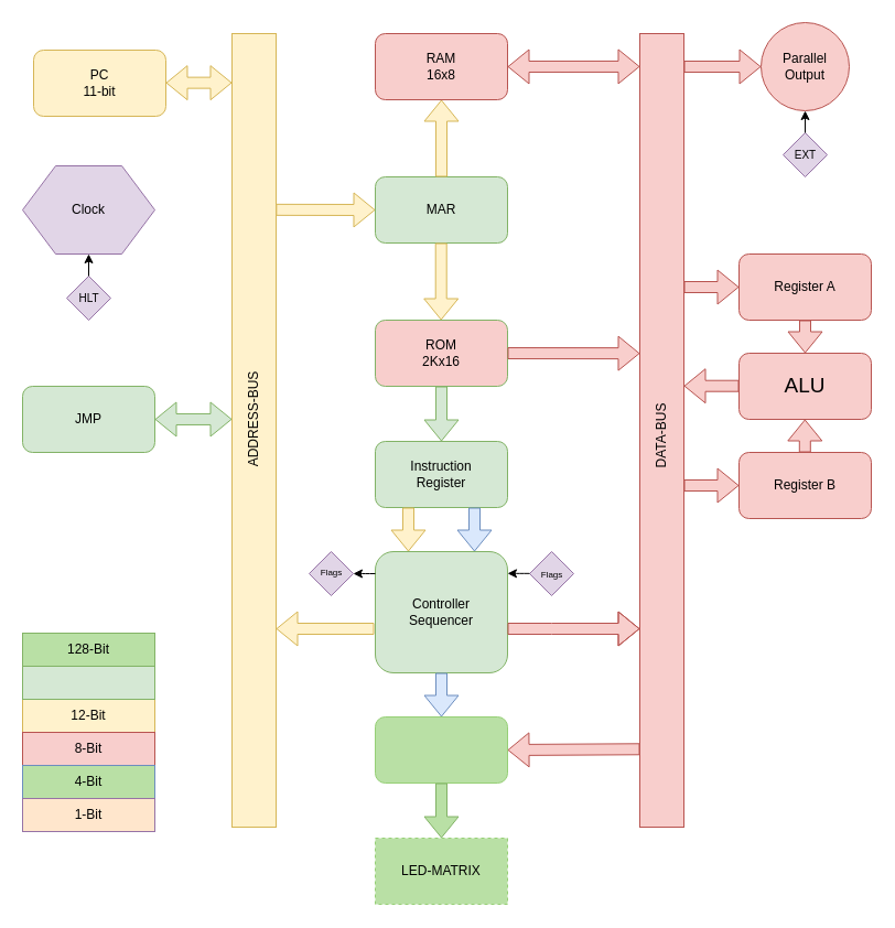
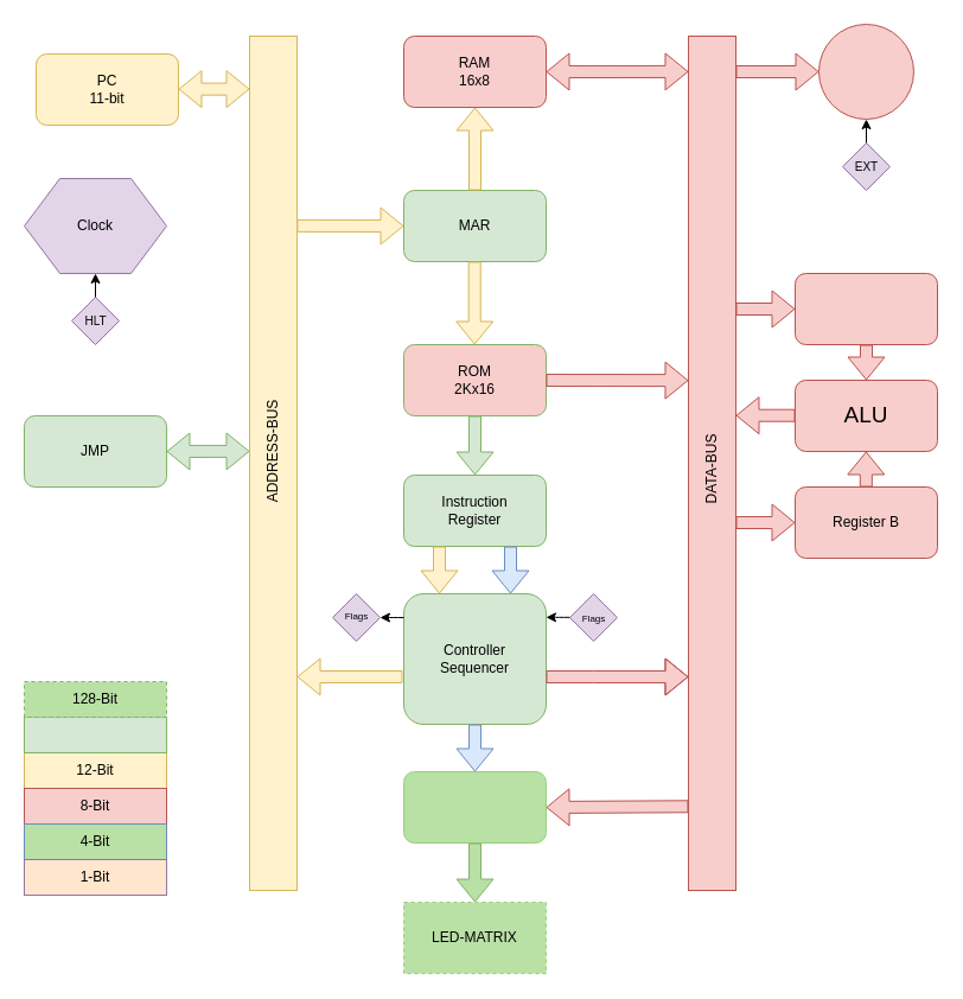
  <mxCell id="0" />
  <mxCell id="1" parent="0" />
  <mxCell id="2" value="" style="rounded=1;whiteSpace=wrap;html=1;fillColor=#fff2cc;strokeColor=#d6b656;" parent="1" vertex="1"><mxGeometry x="30" y="45" width="120" height="60" as="geometry" /></mxCell>
  <mxCell id="3" value="PC&lt;br&gt;11-bit" style="text;html=1;strokeColor=none;fillColor=none;align=center;verticalAlign=middle;whiteSpace=wrap;rounded=0;" parent="1" vertex="1"><mxGeometry x="70" y="65" width="40" height="20" as="geometry" /></mxCell>
  <mxCell id="4" value="" style="rounded=0;whiteSpace=wrap;html=1;fillColor=#fff2cc;strokeColor=#d6b656;" parent="1" vertex="1"><mxGeometry x="210" y="30" width="40" height="720" as="geometry" /></mxCell>
  <mxCell id="5" value="" style="rounded=0;whiteSpace=wrap;html=1;fillColor=#fff2cc;strokeColor=#d6b656;" parent="1" vertex="1"><mxGeometry x="20" y="634" width="120" height="30" as="geometry" /></mxCell>
  <mxCell id="6" value="12-Bit" style="text;html=1;strokeColor=none;fillColor=none;align=center;verticalAlign=middle;whiteSpace=wrap;rounded=0;" parent="1" vertex="1"><mxGeometry x="60" y="639" width="40" height="20" as="geometry" /></mxCell>
  <mxCell id="7" value="ADDRESS-BUS" style="text;html=1;strokeColor=none;fillColor=none;align=center;verticalAlign=middle;whiteSpace=wrap;rounded=0;rotation=-90;" parent="1" vertex="1"><mxGeometry x="175" y="370" width="110" height="20" as="geometry" /></mxCell>
  <mxCell id="8" value="" style="rounded=1;whiteSpace=wrap;html=1;fillColor=#f8cecc;strokeColor=#b85450;" parent="1" vertex="1"><mxGeometry x="670" y="230" width="120" height="60" as="geometry" /></mxCell>
- <mxCell id="9" value="Register A" style="text;html=1;strokeColor=none;fillColor=none;align=center;verticalAlign=middle;whiteSpace=wrap;rounded=0;" parent="1" vertex="1"><mxGeometry x="700" y="250" width="60" height="20" as="geometry" /></mxCell>
  <mxCell id="10" value="" style="rounded=0;whiteSpace=wrap;html=1;fillColor=#f8cecc;strokeColor=#b85450;" parent="1" vertex="1"><mxGeometry x="580" y="30" width="40" height="720" as="geometry" /></mxCell>
  <mxCell id="11" value="DATA-BUS" style="text;html=1;strokeColor=none;fillColor=none;align=center;verticalAlign=middle;whiteSpace=wrap;rounded=0;rotation=-90;" parent="1" vertex="1"><mxGeometry x="560" y="385" width="80" height="20" as="geometry" /></mxCell>
  <mxCell id="12" value="" style="shape=flexArrow;endArrow=classic;html=1;entryX=0;entryY=0.5;entryDx=0;entryDy=0;fillColor=#f8cecc;strokeColor=#b85450;" parent="1" target="8" edge="1"><mxGeometry width="50" height="50" relative="1" as="geometry"><mxPoint x="620" y="260" as="sourcePoint" /><mxPoint x="670" y="210" as="targetPoint" /></mxGeometry></mxCell>
  <mxCell id="13" value="" style="rounded=1;whiteSpace=wrap;html=1;fillColor=#f8cecc;strokeColor=#b85450;" parent="1" vertex="1"><mxGeometry x="670" y="410" width="120" height="60" as="geometry" /></mxCell>
  <mxCell id="14" value="Register B" style="text;html=1;strokeColor=none;fillColor=none;align=center;verticalAlign=middle;whiteSpace=wrap;rounded=0;" parent="1" vertex="1"><mxGeometry x="700" y="430" width="60" height="20" as="geometry" /></mxCell>
  <mxCell id="15" value="" style="shape=flexArrow;endArrow=classic;html=1;entryX=0;entryY=0.5;entryDx=0;entryDy=0;fillColor=#f8cecc;strokeColor=#b85450;" parent="1" target="13" edge="1"><mxGeometry width="50" height="50" relative="1" as="geometry"><mxPoint x="620" y="440" as="sourcePoint" /><mxPoint x="670" y="390" as="targetPoint" /></mxGeometry></mxCell>
  <mxCell id="16" value="&lt;font style=&quot;font-size: 19px&quot;&gt;ALU&lt;/font&gt;" style="rounded=1;whiteSpace=wrap;html=1;fillColor=#f8cecc;strokeColor=#b85450;" parent="1" vertex="1"><mxGeometry x="670" y="320" width="120" height="60" as="geometry" /></mxCell>
  <mxCell id="17" value="" style="shape=flexArrow;endArrow=classic;html=1;exitX=0.5;exitY=1;exitDx=0;exitDy=0;fillColor=#f8cecc;strokeColor=#b85450;" parent="1" source="8" edge="1"><mxGeometry width="50" height="50" relative="1" as="geometry"><mxPoint x="680" y="370" as="sourcePoint" /><mxPoint x="730" y="320" as="targetPoint" /></mxGeometry></mxCell>
  <mxCell id="18" value="" style="shape=flexArrow;endArrow=classic;html=1;exitX=0.5;exitY=1;exitDx=0;exitDy=0;fillColor=#f8cecc;strokeColor=#b85450;" parent="1" edge="1"><mxGeometry width="50" height="50" relative="1" as="geometry"><mxPoint x="729.8" y="410" as="sourcePoint" /><mxPoint x="729.8" y="380" as="targetPoint" /></mxGeometry></mxCell>
  <mxCell id="19" value="RAM&lt;br&gt;16x8" style="rounded=1;whiteSpace=wrap;html=1;fillColor=#f8cecc;strokeColor=#b85450;" parent="1" vertex="1"><mxGeometry x="340" y="30" width="120" height="60" as="geometry" /></mxCell>
  <mxCell id="20" value="" style="rounded=0;whiteSpace=wrap;html=1;fillColor=#f8cecc;strokeColor=#b85450;" parent="1" vertex="1"><mxGeometry x="20" y="664" width="120" height="30" as="geometry" /></mxCell>
  <mxCell id="21" value="8-Bit" style="text;html=1;strokeColor=none;fillColor=none;align=center;verticalAlign=middle;whiteSpace=wrap;rounded=0;" parent="1" vertex="1"><mxGeometry x="60" y="669" width="40" height="20" as="geometry" /></mxCell>
  <mxCell id="22" value="" style="shape=flexArrow;endArrow=classic;html=1;entryX=0;entryY=0.5;entryDx=0;entryDy=0;fillColor=#f8cecc;strokeColor=#b85450;" parent="1" edge="1"><mxGeometry width="50" height="50" relative="1" as="geometry"><mxPoint x="670" y="349.71" as="sourcePoint" /><mxPoint x="620" y="349.71" as="targetPoint" /></mxGeometry></mxCell>
  <mxCell id="23" value="" style="shape=flexArrow;endArrow=classic;startArrow=classic;html=1;exitX=0;exitY=0.068;exitDx=0;exitDy=0;exitPerimeter=0;fillColor=#f8cecc;strokeColor=#b85450;entryX=1;entryY=0.5;entryDx=0;entryDy=0;" parent="1" target="19" edge="1"><mxGeometry width="50" height="50" relative="1" as="geometry"><mxPoint x="580" y="59.92" as="sourcePoint" /><mxPoint x="520" y="60" as="targetPoint" /></mxGeometry></mxCell>
  <mxCell id="24" value="ROM&lt;br&gt;2Kx16" style="rounded=1;whiteSpace=wrap;html=1;fillColor=#f8cecc;strokeColor=#82b366;" parent="1" vertex="1"><mxGeometry x="340" y="290" width="120" height="60" as="geometry" /></mxCell>
  <mxCell id="25" value="" style="shape=flexArrow;endArrow=classic;html=1;fillColor=#d5e8d4;strokeColor=#82b366;exitX=0.5;exitY=1;exitDx=0;exitDy=0;" parent="1" source="24" edge="1"><mxGeometry width="50" height="50" relative="1" as="geometry"><mxPoint x="399.8" y="360" as="sourcePoint" /><mxPoint x="400" y="400" as="targetPoint" /></mxGeometry></mxCell>
  <mxCell id="26" value="Instruction&lt;br&gt;Register" style="rounded=1;whiteSpace=wrap;html=1;fillColor=#d5e8d4;strokeColor=#82b366;" parent="1" vertex="1"><mxGeometry x="340" y="400" width="120" height="60" as="geometry" /></mxCell>
  <mxCell id="27" value="Controller&lt;br&gt;Sequencer" style="rounded=1;whiteSpace=wrap;html=1;fillColor=#d5e8d4;strokeColor=#82b366;" parent="1" vertex="1"><mxGeometry x="340" y="500" width="120" height="110" as="geometry" /></mxCell>
  <mxCell id="28" value="" style="shape=flexArrow;endArrow=classic;html=1;exitX=0.25;exitY=1;exitDx=0;exitDy=0;entryX=0.25;entryY=0;entryDx=0;entryDy=0;fillColor=#fff2cc;strokeColor=#d6b656;" parent="1" source="26" target="27" edge="1"><mxGeometry width="50" height="50" relative="1" as="geometry"><mxPoint x="380" y="510" as="sourcePoint" /><mxPoint x="430" y="460" as="targetPoint" /></mxGeometry></mxCell>
  <mxCell id="29" value="" style="shape=flexArrow;endArrow=classic;html=1;exitX=0.25;exitY=1;exitDx=0;exitDy=0;entryX=0.25;entryY=0;entryDx=0;entryDy=0;fillColor=#dae8fc;strokeColor=#6c8ebf;" parent="1" edge="1"><mxGeometry width="50" height="50" relative="1" as="geometry"><mxPoint x="430" y="460" as="sourcePoint" /><mxPoint x="430" y="500" as="targetPoint" /></mxGeometry></mxCell>
  <mxCell id="30" value="4-Bit" style="rounded=0;whiteSpace=wrap;html=1;fillColor=#b9e0a5;strokeColor=#6c8ebf;" parent="1" vertex="1"><mxGeometry x="20" y="694" width="120" height="30" as="geometry" /></mxCell>
  <mxCell id="31" value="" style="rounded=0;whiteSpace=wrap;html=1;fillColor=#d5e8d4;strokeColor=#82b366;" parent="1" vertex="1"><mxGeometry x="20" y="604" width="120" height="30" as="geometry" /></mxCell>
  <mxCell id="32" value="1-Bit" style="rounded=0;whiteSpace=wrap;html=1;fillColor=#ffe6cc;strokeColor=#9673a6;" parent="1" vertex="1"><mxGeometry x="20" y="724" width="120" height="30" as="geometry" /></mxCell>
  <mxCell id="33" value="" style="shape=flexArrow;endArrow=classic;startArrow=classic;html=1;exitX=0;exitY=0.068;exitDx=0;exitDy=0;exitPerimeter=0;fillColor=#fff2cc;strokeColor=#d6b656;" parent="1" edge="1"><mxGeometry width="50" height="50" relative="1" as="geometry"><mxPoint x="210" y="74.6" as="sourcePoint" /><mxPoint x="150" y="74.68" as="targetPoint" /></mxGeometry></mxCell>
  <mxCell id="34" value="" style="rhombus;whiteSpace=wrap;html=1;fillColor=#e1d5e7;strokeColor=#9673a6;rotation=90;" parent="1" vertex="1"><mxGeometry x="280" y="500" width="40" height="40" as="geometry" /></mxCell>
  <mxCell id="35" value="" style="endArrow=classic;html=1;" parent="1" edge="1"><mxGeometry width="50" height="50" relative="1" as="geometry"><mxPoint x="340" y="520" as="sourcePoint" /><mxPoint x="320" y="520" as="targetPoint" /><Array as="points"><mxPoint x="330" y="520" /></Array></mxGeometry></mxCell>
  <mxCell id="36" value="&lt;font style=&quot;font-size: 8px&quot;&gt;Flags&lt;/font&gt;" style="text;html=1;strokeColor=none;fillColor=none;align=center;verticalAlign=middle;whiteSpace=wrap;rounded=0;" parent="1" vertex="1"><mxGeometry x="282.5" y="510" width="35" height="15" as="geometry" /></mxCell>
  <mxCell id="37" value="" style="rhombus;whiteSpace=wrap;html=1;fillColor=#e1d5e7;strokeColor=#9673a6;rotation=90;" parent="1" vertex="1"><mxGeometry x="480" y="500" width="40" height="40" as="geometry" /></mxCell>
  <mxCell id="38" value="" style="endArrow=classic;html=1;" parent="1" edge="1"><mxGeometry width="50" height="50" relative="1" as="geometry"><mxPoint x="480" y="519.83" as="sourcePoint" /><mxPoint y="519.83" as="targetPoint" x="460" /><Array as="points"><mxPoint x="470" y="519.83" /></Array></mxGeometry></mxCell>
  <mxCell id="39" value="&lt;font style=&quot;font-size: 8px&quot;&gt;Flags&lt;/font&gt;" style="text;html=1;strokeColor=none;fillColor=none;align=center;verticalAlign=middle;whiteSpace=wrap;rounded=0;" parent="1" vertex="1"><mxGeometry x="482.5" y="510" width="35" height="20" as="geometry" /></mxCell>
  <mxCell id="40" value="" style="shape=flexArrow;endArrow=classic;html=1;exitX=0.5;exitY=1;exitDx=0;exitDy=0;fillColor=#dae8fc;strokeColor=#6c8ebf;" parent="1" edge="1"><mxGeometry width="50" height="50" relative="1" as="geometry"><mxPoint x="400" y="610" as="sourcePoint" /><mxPoint x="400" y="650" as="targetPoint" /></mxGeometry></mxCell>
  <mxCell id="41" value="" style="rounded=1;whiteSpace=wrap;html=1;fillColor=#B9E0A5;strokeColor=#97D077;" parent="1" vertex="1"><mxGeometry x="340" y="650" width="120" height="60" as="geometry" /></mxCell>
  <mxCell id="42" value="MAR" style="rounded=1;whiteSpace=wrap;html=1;fillColor=#d5e8d4;strokeColor=#82b366;" parent="1" vertex="1"><mxGeometry x="340" y="160" width="120" height="60" as="geometry" /></mxCell>
- <mxCell id="43" value="128-Bit" style="rounded=0;whiteSpace=wrap;html=1;fillColor=#B9E0A5;strokeColor=#82b366;" parent="1" vertex="1"><mxGeometry x="20" y="574" width="120" height="30" as="geometry" /></mxCell>
+ <mxCell id="43" value="128-Bit" style="rounded=0;whiteSpace=wrap;html=1;fillColor=#B9E0A5;strokeColor=#82b366;dashed=1;" parent="1" vertex="1"><mxGeometry x="20" y="574" width="120" height="30" as="geometry" /></mxCell>
  <mxCell id="44" value="LED-MATRIX" style="rounded=0;whiteSpace=wrap;html=1;strokeColor=#97D077;fillColor=#B9E0A5;dashed=1;" parent="1" vertex="1"><mxGeometry x="340" y="760" width="120" height="60" as="geometry" /></mxCell>
  <mxCell id="45" value="" style="shape=flexArrow;endArrow=classic;html=1;entryX=0.5;entryY=0;entryDx=0;entryDy=0;fillColor=#B9E0A5;strokeColor=#82b366;" parent="1" target="44" edge="1"><mxGeometry width="50" height="50" relative="1" as="geometry"><mxPoint x="400" y="710" as="sourcePoint" /><mxPoint x="450" y="660" as="targetPoint" /></mxGeometry></mxCell>
  <mxCell id="46" value="" style="shape=flexArrow;endArrow=classic;html=1;fillColor=#f8cecc;strokeColor=#b85450;entryX=1;entryY=0.5;entryDx=0;entryDy=0;exitX=0;exitY=0.908;exitDx=0;exitDy=0;exitPerimeter=0;" parent="1" target="41" edge="1"><mxGeometry width="50" height="50" relative="1" as="geometry"><mxPoint x="580" y="679.28" as="sourcePoint" /><mxPoint x="560" y="660" as="targetPoint" /></mxGeometry></mxCell>
  <mxCell id="47" value="" style="shape=flexArrow;endArrow=classic;html=1;fillColor=#fff2cc;entryX=0.5;entryY=1;entryDx=0;entryDy=0;strokeColor=#d6b656;" parent="1" target="19" edge="1"><mxGeometry width="50" height="50" relative="1" as="geometry"><mxPoint x="400" y="160" as="sourcePoint" /><mxPoint x="450" y="110" as="targetPoint" /></mxGeometry></mxCell>
  <mxCell id="48" value="" style="shape=flexArrow;endArrow=classic;html=1;fillColor=#fff2cc;entryX=0.5;entryY=1;entryDx=0;entryDy=0;strokeColor=#d6b656;" parent="1" edge="1"><mxGeometry width="50" height="50" relative="1" as="geometry"><mxPoint x="399.71" y="220" as="sourcePoint" /><mxPoint x="399.71" y="290" as="targetPoint" /></mxGeometry></mxCell>
  <mxCell id="49" value="" style="shape=flexArrow;endArrow=classic;html=1;fillColor=#fff2cc;strokeColor=#d6b656;exitX=0.996;exitY=0.222;exitDx=0;exitDy=0;exitPerimeter=0;" parent="1" source="4" edge="1"><mxGeometry width="50" height="50" relative="1" as="geometry"><mxPoint x="251" y="190" as="sourcePoint" /><mxPoint x="340" y="190" as="targetPoint" /></mxGeometry></mxCell>
  <mxCell id="50" value="" style="shape=flexArrow;endArrow=classic;html=1;fillColor=#f8cecc;strokeColor=#b85450;" parent="1" edge="1"><mxGeometry width="50" height="50" relative="1" as="geometry"><mxPoint y="570" as="sourcePoint" x="460" /><mxPoint x="580" y="570" as="targetPoint" /><Array as="points"><mxPoint x="500" y="570" /></Array></mxGeometry></mxCell>
  <mxCell id="51" value="" style="shape=flexArrow;endArrow=classic;html=1;fillColor=#fff2cc;strokeColor=#d6b656;" parent="1" edge="1"><mxGeometry width="50" height="50" relative="1" as="geometry"><mxPoint x="339" y="570" as="sourcePoint" /><mxPoint x="250" y="570" as="targetPoint" /></mxGeometry></mxCell>
  <mxCell id="52" value="" style="ellipse;whiteSpace=wrap;html=1;strokeColor=#b85450;fillColor=#f8cecc;" parent="1" vertex="1"><mxGeometry x="690" y="20" width="80" height="80" as="geometry" /></mxCell>
  <mxCell id="53" value="" style="shape=flexArrow;endArrow=classic;html=1;fillColor=#f8cecc;entryX=0;entryY=0.5;entryDx=0;entryDy=0;strokeColor=#b85450;" parent="1" target="52" edge="1"><mxGeometry width="50" height="50" relative="1" as="geometry"><mxPoint x="620" y="60" as="sourcePoint" /><mxPoint x="670" y="10" as="targetPoint" /></mxGeometry></mxCell>
- <mxCell id="54" value="Parallel&lt;br&gt;Output" style="text;html=1;strokeColor=none;fillColor=none;align=center;verticalAlign=middle;whiteSpace=wrap;rounded=0;" parent="1" vertex="1"><mxGeometry x="710" y="50" width="40" height="20" as="geometry" /></mxCell>
  <mxCell id="55" value="Clock" style="shape=hexagon;perimeter=hexagonPerimeter2;whiteSpace=wrap;html=1;strokeColor=#9673a6;fillColor=#e1d5e7;" parent="1" vertex="1"><mxGeometry x="20" y="150" width="120" height="80" as="geometry" /></mxCell>
  <mxCell id="56" value="" style="rhombus;whiteSpace=wrap;html=1;fillColor=#e1d5e7;strokeColor=#9673a6;rotation=90;" parent="1" vertex="1"><mxGeometry x="60" y="250" width="40" height="40" as="geometry" /></mxCell>
  <mxCell id="57" value="&lt;font style=&quot;font-size: 10px&quot;&gt;HLT&lt;/font&gt;" style="text;html=1;strokeColor=none;fillColor=none;align=center;verticalAlign=middle;whiteSpace=wrap;rounded=0;" parent="1" vertex="1"><mxGeometry x="62.5" y="260" width="35" height="20" as="geometry" /></mxCell>
  <mxCell id="58" value="" style="endArrow=classic;html=1;fillColor=#B9E0A5;entryX=0.5;entryY=1;entryDx=0;entryDy=0;exitX=0;exitY=0.5;exitDx=0;exitDy=0;" parent="1" source="56" target="55" edge="1"><mxGeometry width="50" height="50" relative="1" as="geometry"><mxPoint x="81" y="250" as="sourcePoint" /><mxPoint x="150" y="261" as="targetPoint" /></mxGeometry></mxCell>
  <mxCell id="59" value="" style="rhombus;whiteSpace=wrap;html=1;fillColor=#e1d5e7;strokeColor=#9673a6;rotation=90;" parent="1" vertex="1"><mxGeometry x="710" y="120" width="40" height="40" as="geometry" /></mxCell>
  <mxCell id="60" value="&lt;font style=&quot;font-size: 10px&quot;&gt;EXT&lt;/font&gt;" style="text;html=1;strokeColor=none;fillColor=none;align=center;verticalAlign=middle;whiteSpace=wrap;rounded=0;" parent="1" vertex="1"><mxGeometry x="712.5" y="130" width="35" height="20" as="geometry" /></mxCell>
  <mxCell id="61" value="" style="endArrow=classic;html=1;fillColor=#B9E0A5;entryX=0.5;entryY=1;entryDx=0;entryDy=0;exitX=0;exitY=0.5;exitDx=0;exitDy=0;" parent="1" source="59" edge="1"><mxGeometry width="50" height="50" relative="1" as="geometry"><mxPoint x="731" y="120" as="sourcePoint" /><mxPoint x="730" y="100" as="targetPoint" /></mxGeometry></mxCell>
  <mxCell id="62" value="JMP" style="rounded=1;whiteSpace=wrap;html=1;fillColor=#d5e8d4;strokeColor=#82b366;" vertex="1" parent="1"><mxGeometry x="20" y="350" width="120" height="60" as="geometry" /></mxCell>
  <mxCell id="63" value="" style="shape=flexArrow;endArrow=classic;startArrow=classic;html=1;exitX=1;exitY=0.5;exitDx=0;exitDy=0;entryX=0;entryY=0.486;entryDx=0;entryDy=0;entryPerimeter=0;fillColor=#d5e8d4;strokeColor=#82b366;" edge="1" parent="1" source="62" target="4"><mxGeometry width="50" height="50" relative="1" as="geometry"><mxPoint x="200" y="410" as="sourcePoint" /><mxPoint x="250" y="360" as="targetPoint" /></mxGeometry></mxCell>
  <mxCell id="64" value="" style="shape=flexArrow;endArrow=classic;html=1;entryX=0;entryY=0.403;entryDx=0;entryDy=0;entryPerimeter=0;fillColor=#f8cecc;strokeColor=#b85450;" edge="1" parent="1" target="10"><mxGeometry width="50" height="50" relative="1" as="geometry"><mxPoint y="320" as="sourcePoint" x="460" /><mxPoint x="510" y="270" as="targetPoint" /></mxGeometry></mxCell>
